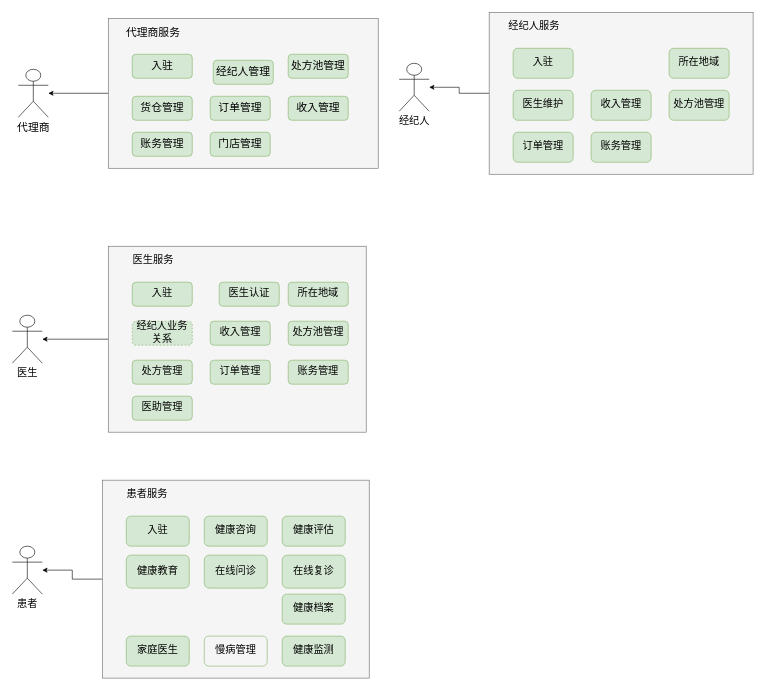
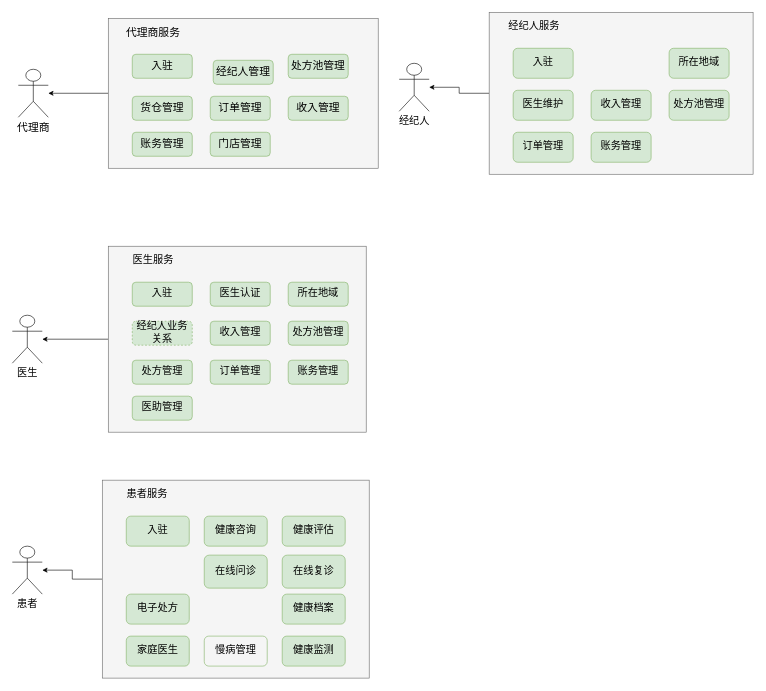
  <mxCell id="0" />
  <mxCell id="1" parent="0" />
  <mxCell id="2" style="edgeStyle=orthogonalEdgeStyle;rounded=0;orthogonalLoop=1;jettySize=auto;html=1;fontFamily=Courier New;fontSize=17;fontStyle=0" edge="1" parent="1" source="3" target="4"><mxGeometry relative="1" as="geometry" /></mxCell>
  <mxCell id="3" value="" style="rounded=0;whiteSpace=wrap;html=1;fillColor=#f5f5f5;fontColor=#333333;strokeColor=#666666;fontStyle=0;fontSize=17;" vertex="1" parent="1"><mxGeometry x="815" y="20" width="440" height="270" as="geometry" /></mxCell>
  <mxCell id="4" value="经纪人" style="shape=umlActor;verticalLabelPosition=bottom;verticalAlign=top;html=1;outlineConnect=0;fontStyle=0;fontSize=17;" vertex="1" parent="1"><mxGeometry x="665" y="105" width="50" height="80" as="geometry" /></mxCell>
  <mxCell id="5" value="&lt;span style=&quot;font-size: 17px;&quot;&gt;入驻&lt;/span&gt;" style="rounded=1;whiteSpace=wrap;html=1;fillColor=#d5e8d4;strokeColor=#82b366;fontFamily=Courier New;fontStyle=0;fontSize=17;" vertex="1" parent="1"><mxGeometry x="855" y="80" width="100" height="50" as="geometry" /></mxCell>
  <mxCell id="6" value="&lt;span style=&quot;font-size: 17px;&quot;&gt;所在地域&lt;/span&gt;" style="rounded=1;whiteSpace=wrap;html=1;fillColor=#d5e8d4;strokeColor=#82b366;fontFamily=Courier New;fontStyle=0;fontSize=17;" vertex="1" parent="1"><mxGeometry x="1115" y="80" width="100" height="50" as="geometry" /></mxCell>
  <mxCell id="7" value="&lt;span style=&quot;font-size: 17px;&quot;&gt;医生&lt;/span&gt;&lt;span style=&quot;font-size: 17px;&quot;&gt;维护&lt;/span&gt;" style="rounded=1;whiteSpace=wrap;html=1;fillColor=#d5e8d4;strokeColor=#82b366;fontFamily=Courier New;fontStyle=0;fontSize=17;" vertex="1" parent="1"><mxGeometry x="855" y="150" width="100" height="50" as="geometry" /></mxCell>
  <mxCell id="8" value="&lt;span style=&quot;font-size: 17px;&quot;&gt;处方池管理&lt;/span&gt;" style="rounded=1;whiteSpace=wrap;html=1;fillColor=#d5e8d4;strokeColor=#82b366;fontFamily=Courier New;fontStyle=0;fontSize=17;" vertex="1" parent="1"><mxGeometry x="1115" y="150" width="100" height="50" as="geometry" /></mxCell>
  <mxCell id="9" value="&lt;span style=&quot;font-size: 17px;&quot;&gt;收入管理&lt;/span&gt;" style="rounded=1;whiteSpace=wrap;html=1;fillColor=#d5e8d4;strokeColor=#82b366;fontFamily=Courier New;fontStyle=0;fontSize=17;" vertex="1" parent="1"><mxGeometry x="985" y="150" width="100" height="50" as="geometry" /></mxCell>
  <mxCell id="10" value="&lt;span style=&quot;font-size: 17px;&quot;&gt;订单管理&lt;/span&gt;" style="rounded=1;whiteSpace=wrap;html=1;fillColor=#d5e8d4;strokeColor=#82b366;fontFamily=Courier New;fontStyle=0;fontSize=17;" vertex="1" parent="1"><mxGeometry x="855" y="220" width="100" height="50" as="geometry" /></mxCell>
  <mxCell id="11" value="经纪人服务" style="text;html=1;strokeColor=none;fillColor=none;align=center;verticalAlign=middle;whiteSpace=wrap;rounded=0;fontFamily=Courier New;fontStyle=0;fontSize=17;" vertex="1" parent="1"><mxGeometry x="835" y="30" width="110" height="30" as="geometry" /></mxCell>
  <mxCell id="12" style="edgeStyle=orthogonalEdgeStyle;rounded=0;orthogonalLoop=1;jettySize=auto;html=1;fontFamily=Courier New;fontSize=17;fontStyle=0" edge="1" parent="1" source="13" target="14"><mxGeometry relative="1" as="geometry" /></mxCell>
  <mxCell id="13" value="" style="rounded=0;whiteSpace=wrap;html=1;fillColor=#f5f5f5;fontColor=#333333;strokeColor=#666666;fontStyle=0;fontSize=17;" vertex="1" parent="1"><mxGeometry x="180" y="410" width="430" height="310" as="geometry" /></mxCell>
  <mxCell id="14" value="医生" style="shape=umlActor;verticalLabelPosition=bottom;verticalAlign=top;html=1;outlineConnect=0;fontStyle=0;fontSize=17;" vertex="1" parent="1"><mxGeometry x="20" y="525" width="50" height="80" as="geometry" /></mxCell>
  <mxCell id="15" value="&lt;span style=&quot;font-size: 17px;&quot;&gt;入驻&lt;/span&gt;" style="rounded=1;whiteSpace=wrap;html=1;fillColor=#d5e8d4;strokeColor=#82b366;fontFamily=Courier New;fontStyle=0;fontSize=17;" vertex="1" parent="1"><mxGeometry x="220" y="470" width="100" height="40" as="geometry" /></mxCell>
- <mxCell id="16" value="&lt;span style=&quot;font-size: 17px;&quot;&gt;医生认证&lt;/span&gt;" style="rounded=1;whiteSpace=wrap;html=1;fillColor=#d5e8d4;strokeColor=#82b366;fontFamily=Courier New;fontStyle=0;fontSize=17;" vertex="1" parent="1"><mxGeometry x="365" y="470" width="100" height="40" as="geometry" /></mxCell>
+ <mxCell id="16" value="&lt;span style=&quot;font-size: 17px;&quot;&gt;医生认证&lt;/span&gt;" style="rounded=1;whiteSpace=wrap;html=1;fillColor=#d5e8d4;strokeColor=#82b366;fontFamily=Courier New;fontStyle=0;fontSize=17;" vertex="1" parent="1"><mxGeometry x="350" y="470" width="100" height="40" as="geometry" /></mxCell>
  <mxCell id="17" value="&lt;span style=&quot;font-size: 17px;&quot;&gt;所在地域&lt;/span&gt;" style="rounded=1;whiteSpace=wrap;html=1;fillColor=#d5e8d4;strokeColor=#82b366;fontFamily=Courier New;fontStyle=0;fontSize=17;" vertex="1" parent="1"><mxGeometry x="480" y="470" width="100" height="40" as="geometry" /></mxCell>
  <mxCell id="18" value="&lt;span style=&quot;font-size: 17px;&quot;&gt;经纪人业务关系&lt;/span&gt;" style="rounded=1;whiteSpace=wrap;html=1;fillColor=#d5e8d4;strokeColor=#82b366;fontFamily=Courier New;fontStyle=0;fontSize=17;dashed=1;" vertex="1" parent="1"><mxGeometry x="220" y="535" width="100" height="40" as="geometry" /></mxCell>
  <mxCell id="19" value="&lt;span style=&quot;font-size: 17px;&quot;&gt;处方池管理&lt;/span&gt;" style="rounded=1;whiteSpace=wrap;html=1;fillColor=#d5e8d4;strokeColor=#82b366;fontFamily=Courier New;fontStyle=0;fontSize=17;" vertex="1" parent="1"><mxGeometry x="480" y="535" width="100" height="40" as="geometry" /></mxCell>
  <mxCell id="20" value="&lt;span style=&quot;font-size: 17px;&quot;&gt;收入管理&lt;/span&gt;" style="rounded=1;whiteSpace=wrap;html=1;fillColor=#d5e8d4;strokeColor=#82b366;fontFamily=Courier New;fontStyle=0;fontSize=17;" vertex="1" parent="1"><mxGeometry x="350" y="535" width="100" height="40" as="geometry" /></mxCell>
  <mxCell id="21" value="&lt;span style=&quot;font-size: 17px;&quot;&gt;订单管理&lt;/span&gt;" style="rounded=1;whiteSpace=wrap;html=1;fillColor=#d5e8d4;strokeColor=#82b366;fontFamily=Courier New;fontStyle=0;fontSize=17;" vertex="1" parent="1"><mxGeometry x="350" y="600" width="100" height="40" as="geometry" /></mxCell>
  <mxCell id="22" value="医生服务" style="text;html=1;strokeColor=none;fillColor=none;align=center;verticalAlign=middle;whiteSpace=wrap;rounded=0;fontFamily=Courier New;fontStyle=0;fontSize=17;" vertex="1" parent="1"><mxGeometry x="200" y="420" width="110" height="30" as="geometry" /></mxCell>
  <mxCell id="23" value="&lt;span style=&quot;font-size: 17px;&quot;&gt;处方管理&lt;/span&gt;" style="rounded=1;whiteSpace=wrap;html=1;fillColor=#d5e8d4;strokeColor=#82b366;fontFamily=Courier New;fontStyle=0;fontSize=17;" vertex="1" parent="1"><mxGeometry x="220" y="600" width="100" height="40" as="geometry" /></mxCell>
  <mxCell id="24" style="edgeStyle=orthogonalEdgeStyle;rounded=0;orthogonalLoop=1;jettySize=auto;html=1;fontFamily=Courier New;fontSize=18;fontStyle=0" edge="1" parent="1" source="25" target="26"><mxGeometry relative="1" as="geometry" /></mxCell>
  <mxCell id="25" value="" style="rounded=0;whiteSpace=wrap;html=1;fillColor=#f5f5f5;fontColor=#333333;strokeColor=#666666;fontStyle=0;fontSize=18;" vertex="1" parent="1"><mxGeometry x="180" y="30" width="450" height="250" as="geometry" /></mxCell>
  <mxCell id="26" value="代理商" style="shape=umlActor;verticalLabelPosition=bottom;verticalAlign=top;html=1;outlineConnect=0;fontStyle=0;fontSize=18;" vertex="1" parent="1"><mxGeometry x="30" y="115" width="50" height="80" as="geometry" /></mxCell>
  <mxCell id="27" value="&lt;span style=&quot;font-size: 18px;&quot;&gt;入驻&lt;/span&gt;" style="rounded=1;whiteSpace=wrap;html=1;fillColor=#d5e8d4;strokeColor=#82b366;fontFamily=Courier New;fontStyle=0;fontSize=18;" vertex="1" parent="1"><mxGeometry x="220" y="90" width="100" height="40" as="geometry" /></mxCell>
  <mxCell id="28" value="&lt;span style=&quot;font-size: 18px;&quot;&gt;处方池管理&lt;/span&gt;" style="rounded=1;whiteSpace=wrap;html=1;fillColor=#d5e8d4;strokeColor=#82b366;fontFamily=Courier New;fontStyle=0;fontSize=18;" vertex="1" parent="1"><mxGeometry x="480" y="90" width="100" height="40" as="geometry" /></mxCell>
  <mxCell id="29" value="&lt;span style=&quot;font-size: 18px;&quot;&gt;经纪人管理&lt;/span&gt;" style="rounded=1;whiteSpace=wrap;html=1;fillColor=#d5e8d4;strokeColor=#82b366;fontFamily=Courier New;fontStyle=0;fontSize=18;" vertex="1" parent="1"><mxGeometry x="355" y="100" width="100" height="40" as="geometry" /></mxCell>
  <mxCell id="30" value="&lt;span style=&quot;font-size: 18px;&quot;&gt;收入管理&lt;/span&gt;" style="rounded=1;whiteSpace=wrap;html=1;fillColor=#d5e8d4;strokeColor=#82b366;fontFamily=Courier New;fontStyle=0;fontSize=18;" vertex="1" parent="1"><mxGeometry x="480" y="160" width="100" height="40" as="geometry" /></mxCell>
  <mxCell id="31" value="&lt;span style=&quot;font-size: 18px;&quot;&gt;货仓管理&lt;/span&gt;" style="rounded=1;whiteSpace=wrap;html=1;fillColor=#d5e8d4;strokeColor=#82b366;fontFamily=Courier New;fontStyle=0;fontSize=18;" vertex="1" parent="1"><mxGeometry x="220" y="160" width="100" height="40" as="geometry" /></mxCell>
  <mxCell id="32" value="代理商服务" style="text;html=1;strokeColor=none;fillColor=none;align=center;verticalAlign=middle;whiteSpace=wrap;rounded=0;fontFamily=Courier New;fontStyle=0;fontSize=18;" vertex="1" parent="1"><mxGeometry x="200" y="40" width="110" height="30" as="geometry" /></mxCell>
  <mxCell id="33" value="&lt;span style=&quot;font-size: 18px;&quot;&gt;账务管理&lt;/span&gt;" style="rounded=1;whiteSpace=wrap;html=1;fillColor=#d5e8d4;strokeColor=#82b366;fontFamily=Courier New;fontStyle=0;fontSize=18;" vertex="1" parent="1"><mxGeometry x="220" y="220" width="100" height="40" as="geometry" /></mxCell>
  <mxCell id="34" value="&lt;span style=&quot;font-size: 17px;&quot;&gt;账务管理&lt;/span&gt;" style="rounded=1;whiteSpace=wrap;html=1;fillColor=#d5e8d4;strokeColor=#82b366;fontFamily=Courier New;fontStyle=0;fontSize=17;" vertex="1" parent="1"><mxGeometry x="985" y="220" width="100" height="50" as="geometry" /></mxCell>
  <mxCell id="35" value="&lt;span style=&quot;font-size: 17px;&quot;&gt;账务管理&lt;/span&gt;" style="rounded=1;whiteSpace=wrap;html=1;fillColor=#d5e8d4;strokeColor=#82b366;fontFamily=Courier New;fontStyle=0;fontSize=17;" vertex="1" parent="1"><mxGeometry x="480" y="600" width="100" height="40" as="geometry" /></mxCell>
  <mxCell id="36" value="&lt;span style=&quot;font-size: 18px;&quot;&gt;订单管理&lt;/span&gt;" style="rounded=1;whiteSpace=wrap;html=1;fillColor=#d5e8d4;strokeColor=#82b366;fontFamily=Courier New;fontStyle=0;fontSize=18;" vertex="1" parent="1"><mxGeometry x="350" y="160" width="100" height="40" as="geometry" /></mxCell>
  <mxCell id="37" style="edgeStyle=orthogonalEdgeStyle;rounded=0;orthogonalLoop=1;jettySize=auto;html=1;fontFamily=Courier New;fontSize=17;fontStyle=0" edge="1" parent="1" source="38" target="39"><mxGeometry relative="1" as="geometry" /></mxCell>
  <mxCell id="38" value="" style="rounded=0;whiteSpace=wrap;html=1;fillColor=#f5f5f5;fontColor=#333333;strokeColor=#666666;fontSize=17;fontStyle=0" vertex="1" parent="1"><mxGeometry x="170" y="800" width="445" height="330" as="geometry" /></mxCell>
  <mxCell id="39" value="患者" style="shape=umlActor;verticalLabelPosition=bottom;verticalAlign=top;html=1;outlineConnect=0;fontSize=17;fontStyle=0" vertex="1" parent="1"><mxGeometry x="20" y="910" width="50" height="80" as="geometry" /></mxCell>
  <mxCell id="40" value="&lt;span style=&quot;font-size: 17px;&quot;&gt;入驻&lt;/span&gt;" style="rounded=1;whiteSpace=wrap;html=1;fillColor=#d5e8d4;strokeColor=#82b366;fontFamily=Courier New;fontSize=17;fontStyle=0" vertex="1" parent="1"><mxGeometry x="210" y="860" width="105" height="50" as="geometry" /></mxCell>
  <mxCell id="41" value="&lt;span style=&quot;font-size: 17px;&quot;&gt;健康咨询&lt;/span&gt;" style="rounded=1;whiteSpace=wrap;html=1;fillColor=#d5e8d4;strokeColor=#82b366;fontFamily=Courier New;fontSize=17;fontStyle=0" vertex="1" parent="1"><mxGeometry x="340" y="860" width="105" height="50" as="geometry" /></mxCell>
  <mxCell id="42" value="&lt;span style=&quot;font-size: 17px;&quot;&gt;健康评估&lt;/span&gt;" style="rounded=1;whiteSpace=wrap;html=1;fillColor=#d5e8d4;strokeColor=#82b366;fontFamily=Courier New;fontSize=17;fontStyle=0" vertex="1" parent="1"><mxGeometry x="470" y="860" width="105" height="50" as="geometry" /></mxCell>
- <mxCell id="43" value="&lt;span style=&quot;font-size: 17px;&quot;&gt;健康教育&lt;/span&gt;" style="rounded=1;whiteSpace=wrap;html=1;fillColor=#d5e8d4;strokeColor=#82b366;fontFamily=Courier New;fontSize=17;fontStyle=0" vertex="1" parent="1"><mxGeometry x="210" y="925" width="105" height="55" as="geometry" /></mxCell>
  <mxCell id="44" value="&lt;span style=&quot;font-size: 17px;&quot;&gt;在线复诊&lt;/span&gt;" style="rounded=1;whiteSpace=wrap;html=1;fillColor=#d5e8d4;strokeColor=#82b366;fontFamily=Courier New;fontSize=17;fontStyle=0" vertex="1" parent="1"><mxGeometry x="470" y="925" width="105" height="55" as="geometry" /></mxCell>
  <mxCell id="45" value="&lt;span style=&quot;font-size: 17px;&quot;&gt;在线问诊&lt;/span&gt;" style="rounded=1;whiteSpace=wrap;html=1;fillColor=#d5e8d4;strokeColor=#82b366;fontFamily=Courier New;fontSize=17;fontStyle=0" vertex="1" parent="1"><mxGeometry x="340" y="925" width="105" height="55" as="geometry" /></mxCell>
  <mxCell id="46" value="患者服务" style="text;html=1;strokeColor=none;fillColor=none;align=center;verticalAlign=middle;whiteSpace=wrap;rounded=0;fontFamily=Courier New;fontStyle=0;fontSize=17;" vertex="1" parent="1"><mxGeometry x="190" y="810" width="110" height="30" as="geometry" /></mxCell>
+ <mxCell id="47" value="&lt;span style=&quot;font-size: 17px;&quot;&gt;电子处方&lt;/span&gt;" style="rounded=1;whiteSpace=wrap;html=1;fillColor=#d5e8d4;strokeColor=#82b366;fontFamily=Courier New;fontSize=17;fontStyle=0" vertex="1" parent="1"><mxGeometry x="210" y="990" width="105" height="50" as="geometry" /></mxCell>
  <mxCell id="48" value="&lt;span style=&quot;font-size: 18px;&quot;&gt;门店管理&lt;/span&gt;" style="rounded=1;whiteSpace=wrap;html=1;fillColor=#d5e8d4;strokeColor=#82b366;fontFamily=Courier New;fontStyle=0;fontSize=18;" vertex="1" parent="1"><mxGeometry x="350" y="220" width="100" height="40" as="geometry" /></mxCell>
  <mxCell id="49" value="&lt;span style=&quot;font-size: 17px;&quot;&gt;医助管理&lt;/span&gt;" style="rounded=1;whiteSpace=wrap;html=1;fillColor=#d5e8d4;strokeColor=#82b366;fontFamily=Courier New;fontStyle=0;fontSize=17;" vertex="1" parent="1"><mxGeometry x="220" y="660" width="100" height="40" as="geometry" /></mxCell>
  <mxCell id="50" value="&lt;span style=&quot;font-size: 17px;&quot;&gt;健康档案&lt;/span&gt;" style="rounded=1;whiteSpace=wrap;html=1;fillColor=#d5e8d4;strokeColor=#82b366;fontFamily=Courier New;fontSize=17;fontStyle=0" vertex="1" parent="1"><mxGeometry x="470" y="990" width="105" height="50" as="geometry" /></mxCell>
  <mxCell id="51" value="&lt;span style=&quot;font-size: 17px;&quot;&gt;家庭医生&lt;/span&gt;" style="rounded=1;whiteSpace=wrap;html=1;fillColor=#d5e8d4;strokeColor=#82b366;fontFamily=Courier New;fontSize=17;fontStyle=0" vertex="1" parent="1"><mxGeometry x="210" y="1060" width="105" height="50" as="geometry" /></mxCell>
  <mxCell id="52" value="&lt;span style=&quot;font-size: 17px;&quot;&gt;慢病管理&lt;/span&gt;" style="rounded=1;whiteSpace=wrap;html=1;fillColor=#f5f5f5;strokeColor=#82b366;fontFamily=Courier New;fontSize=17;fontStyle=0;" vertex="1" parent="1"><mxGeometry x="340" y="1060" width="105" height="50" as="geometry" /></mxCell>
  <mxCell id="53" value="&lt;span style=&quot;font-size: 17px;&quot;&gt;健康监测&lt;/span&gt;" style="rounded=1;whiteSpace=wrap;html=1;fillColor=#d5e8d4;strokeColor=#82b366;fontFamily=Courier New;fontSize=17;fontStyle=0" vertex="1" parent="1"><mxGeometry x="470" y="1060" width="105" height="50" as="geometry" /></mxCell>
